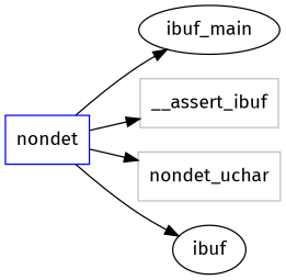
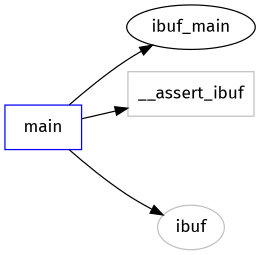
  digraph {
    fontname="Fira Sans"
    rankdir=LR
    node [fontname="Fira Sans" shape=box]
    edge [fontname="Fira Sans"]
-   main [color=blue label=nondet]
+   main [color=blue]
    n2 [label=ibuf_main shape=""]
    n3 [color=grey label=__assert_ibuf]
-   nondet_uchar [color=grey]
-   ibuf [shape=""]
+   ibuf [color=grey shape=""]
    main -> n2
    main -> n3
-   main -> nondet_uchar
    main -> ibuf
  }
